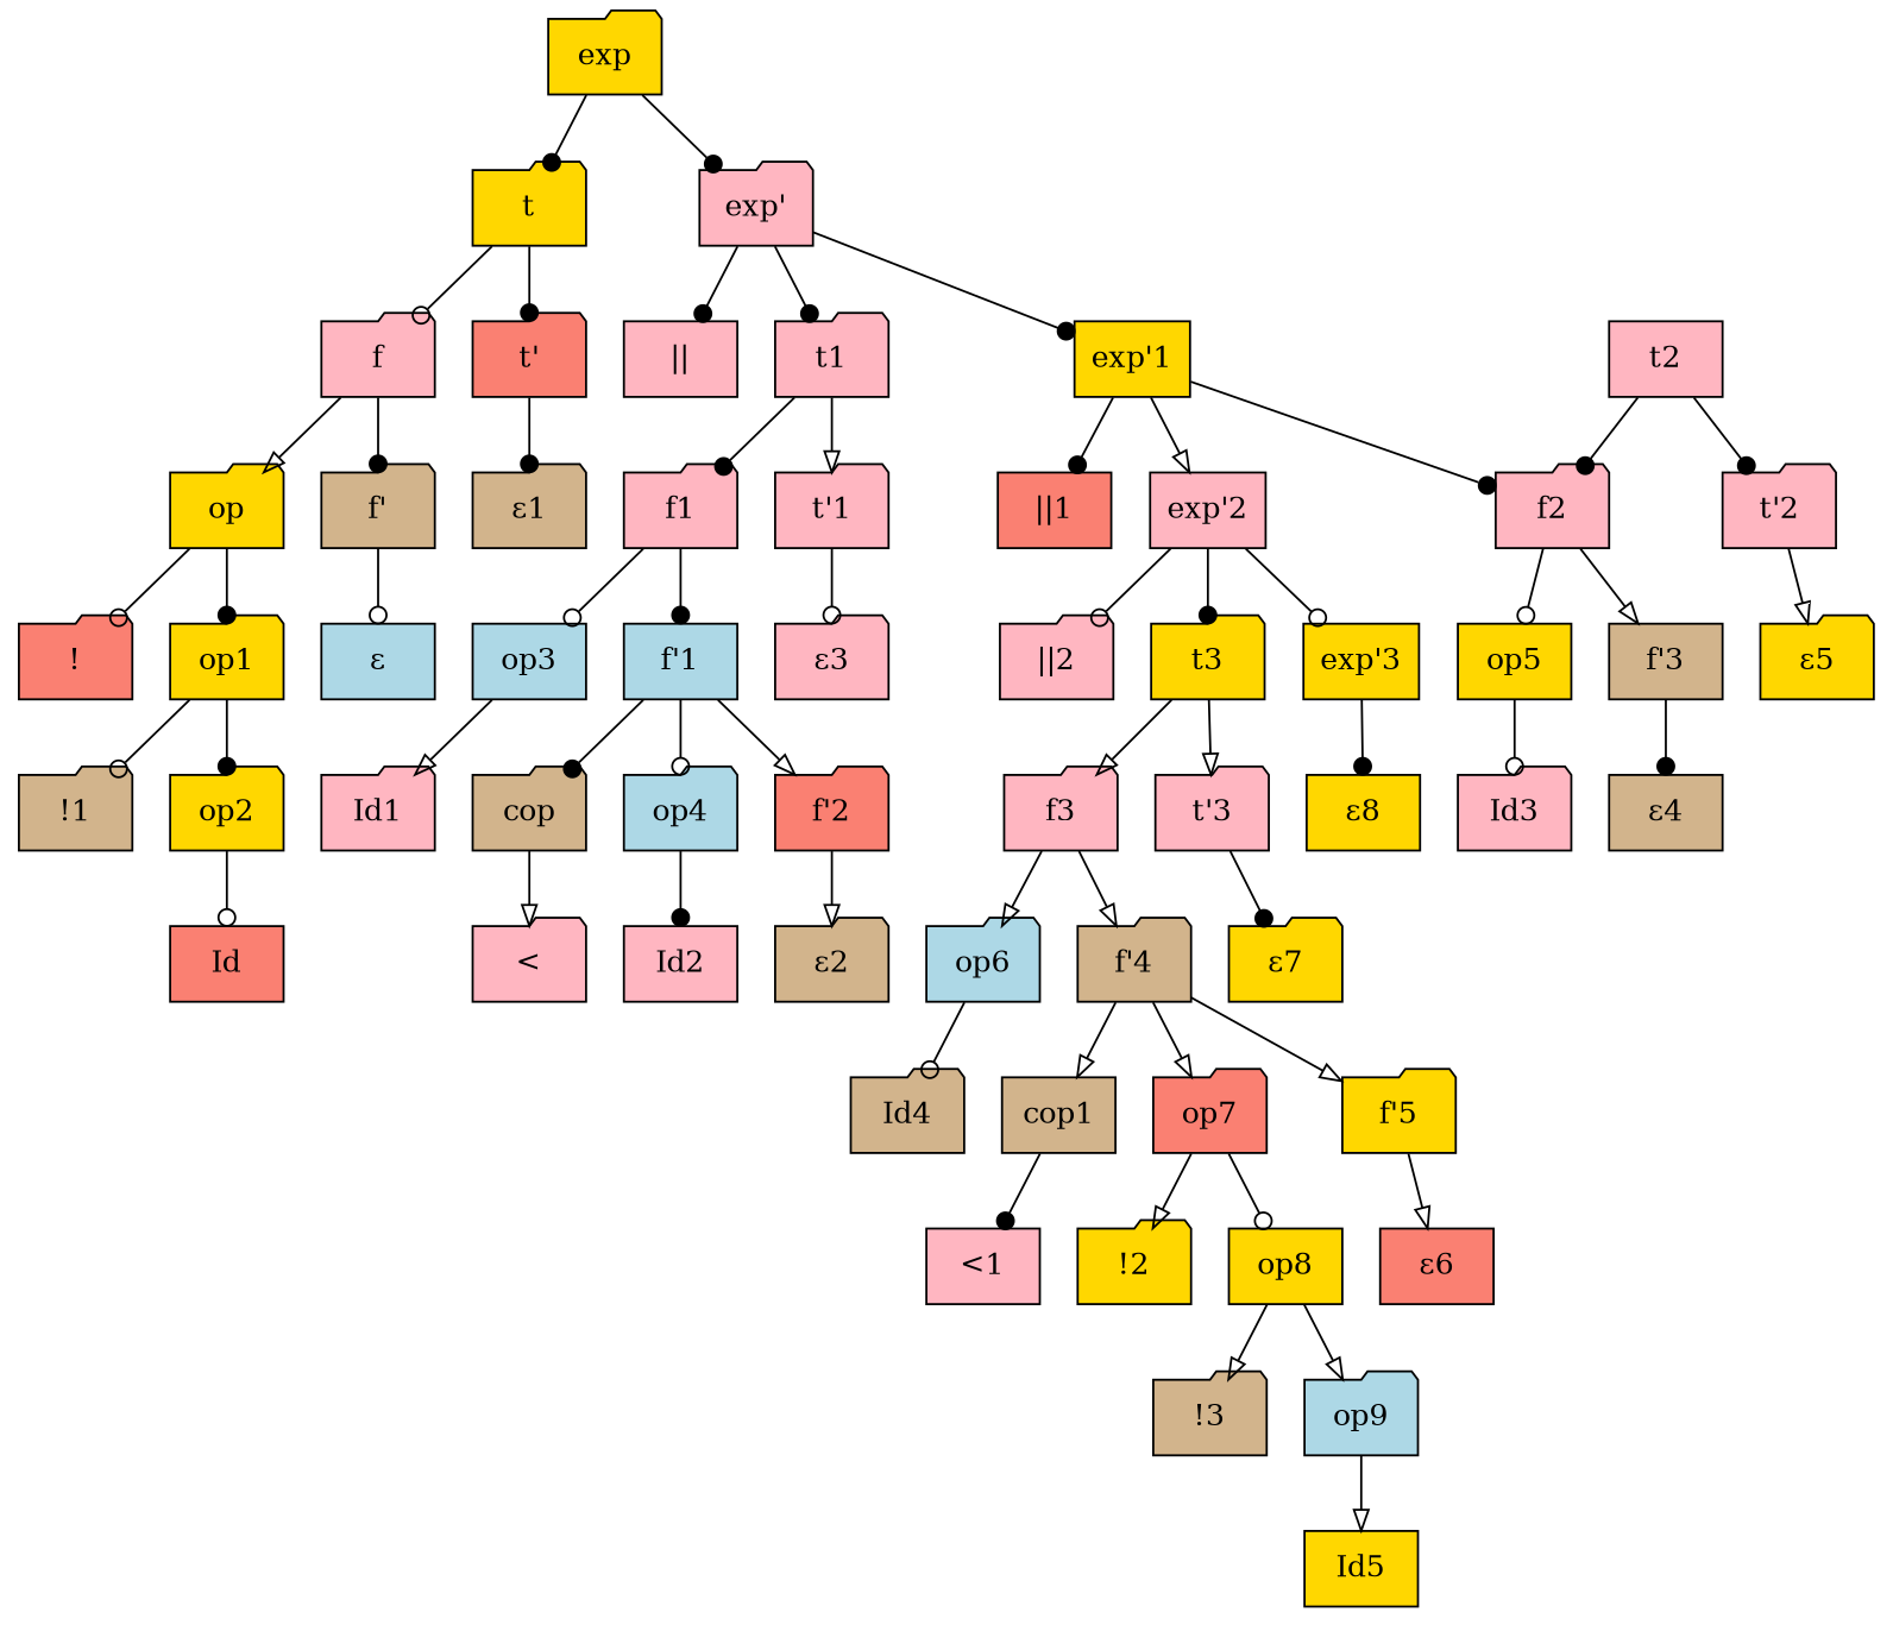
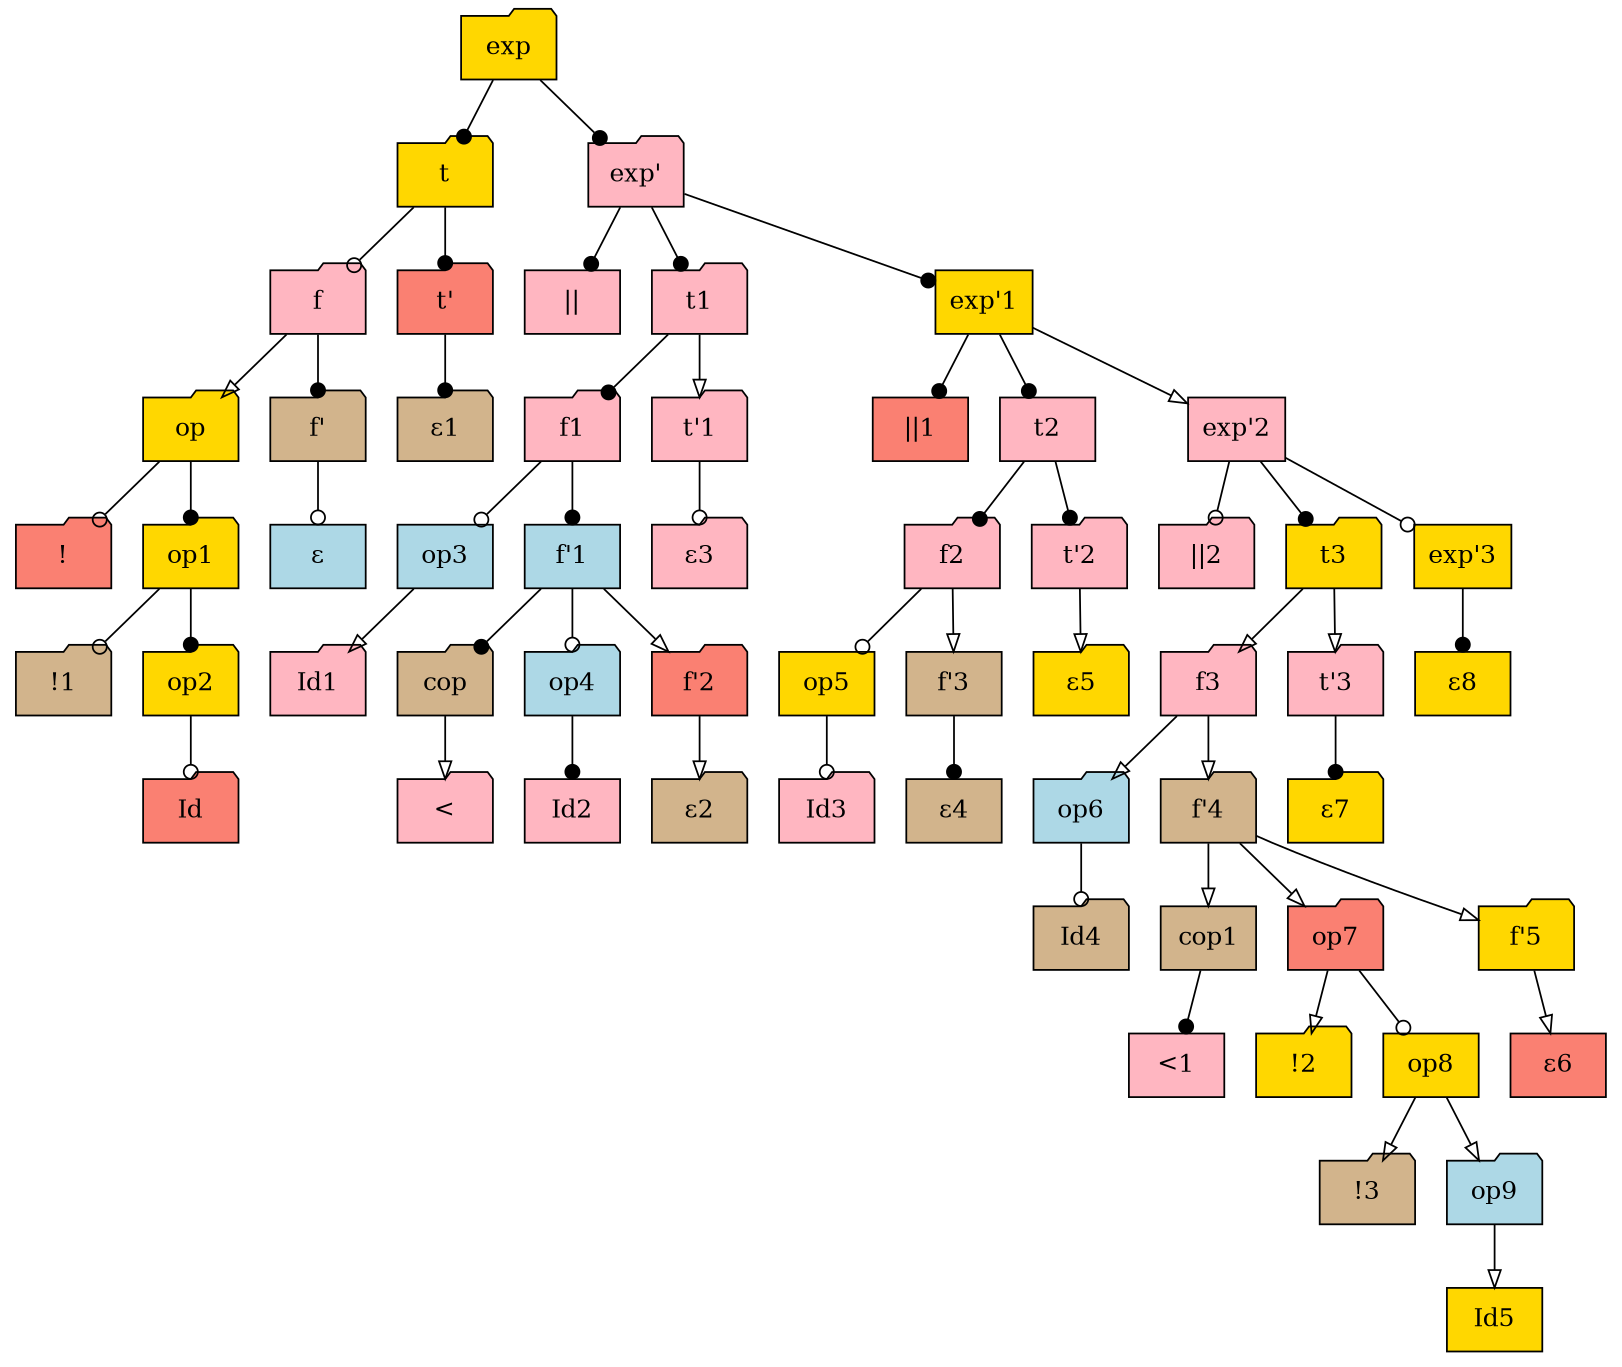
  strict digraph {
    node [fillcolor=lightpink shape=folder style=filled]
    edge [arrowhead=dot]
    exp [fillcolor=gold]
    t [fillcolor=gold]
    "exp'"
    f
    "t'" [fillcolor=salmon]
    "||" [shape=box]
    t1
    "exp'1" [fillcolor=gold shape=box]
    op [fillcolor=gold]
    "f'" [fillcolor=tan]
    "ε1" [fillcolor=tan]
    f1
    "t'1"
    "||1" [fillcolor=salmon shape=box]
    t2 [shape=box]
    "exp'2" [shape=box]
    "!" [fillcolor=salmon]
    op1 [fillcolor=gold]
    "ε" [fillcolor=lightblue shape=box]
    op3 [fillcolor=lightblue shape=box]
    "f'1" [fillcolor=lightblue shape=box]
    "ε3"
    f2
    "t'2"
    "||2"
    t3 [fillcolor=gold]
    "exp'3" [fillcolor=gold shape=box]
    "!1" [fillcolor=tan]
    op2 [fillcolor=gold]
-   Id [fillcolor=salmon shape=box]
+   Id [fillcolor=salmon]
    Id1
    cop [fillcolor=tan]
    op4 [fillcolor=lightblue]
    "f'2" [fillcolor=salmon]
    op5 [fillcolor=gold shape=box]
    "f'3" [fillcolor=tan shape=box]
    "ε5" [fillcolor=gold]
    f3
    "t'3"
    "ε8" [fillcolor=gold shape=box]
    "<"
    Id2 [shape=box]
    "ε2" [fillcolor=tan]
    Id3
    "ε4" [fillcolor=tan shape=box]
    op6 [fillcolor=lightblue]
    "f'4" [fillcolor=tan]
    "ε7" [fillcolor=gold]
    Id4 [fillcolor=tan]
    cop1 [fillcolor=tan shape=box]
    op7 [fillcolor=salmon]
    "f'5" [fillcolor=gold]
    "<1" [shape=box]
    "!2" [fillcolor=gold]
    op8 [fillcolor=gold shape=box]
    "ε6" [fillcolor=salmon shape=box]
    "!3" [fillcolor=tan]
    op9 [fillcolor=lightblue]
    Id5 [fillcolor=gold shape=box]
    exp -> t
    exp -> "exp'"
    t -> f [arrowhead=odot]
    t -> "t'"
    "exp'" -> "||"
    "exp'" -> t1
    "exp'" -> "exp'1"
    f -> op [arrowhead=onormal]
    f -> "f'"
    "t'" -> "ε1"
    t1 -> f1
    t1 -> "t'1" [arrowhead=onormal]
    "exp'1" -> "||1"
-   "exp'1" -> f2
+   "exp'1" -> t2
    "exp'1" -> "exp'2" [arrowhead=onormal]
    op -> "!" [arrowhead=odot]
    op -> op1
    "f'" -> "ε" [arrowhead=odot]
    f1 -> op3 [arrowhead=odot]
    f1 -> "f'1"
    "t'1" -> "ε3" [arrowhead=odot]
    t2 -> f2
    t2 -> "t'2"
    "exp'2" -> "||2" [arrowhead=odot]
    "exp'2" -> t3
    "exp'2" -> "exp'3" [arrowhead=odot]
    op1 -> "!1" [arrowhead=odot]
    op1 -> op2
    op3 -> Id1 [arrowhead=onormal]
    "f'1" -> cop
    "f'1" -> op4 [arrowhead=odot]
    "f'1" -> "f'2" [arrowhead=onormal]
    f2 -> op5 [arrowhead=odot]
    f2 -> "f'3" [arrowhead=onormal]
    "t'2" -> "ε5" [arrowhead=onormal]
    t3 -> f3 [arrowhead=onormal]
    t3 -> "t'3" [arrowhead=onormal]
    "exp'3" -> "ε8"
    op2 -> Id [arrowhead=odot]
    cop -> "<" [arrowhead=onormal]
    op4 -> Id2
    "f'2" -> "ε2" [arrowhead=onormal]
    op5 -> Id3 [arrowhead=odot]
    "f'3" -> "ε4"
    f3 -> op6 [arrowhead=onormal]
    f3 -> "f'4" [arrowhead=onormal]
    "t'3" -> "ε7"
    op6 -> Id4 [arrowhead=odot]
    "f'4" -> cop1 [arrowhead=onormal]
    "f'4" -> op7 [arrowhead=onormal]
    "f'4" -> "f'5" [arrowhead=onormal]
    cop1 -> "<1"
    op7 -> "!2" [arrowhead=onormal]
    op7 -> op8 [arrowhead=odot]
    "f'5" -> "ε6" [arrowhead=onormal]
    op8 -> "!3" [arrowhead=onormal]
    op8 -> op9 [arrowhead=onormal]
    op9 -> Id5 [arrowhead=onormal]
  }
